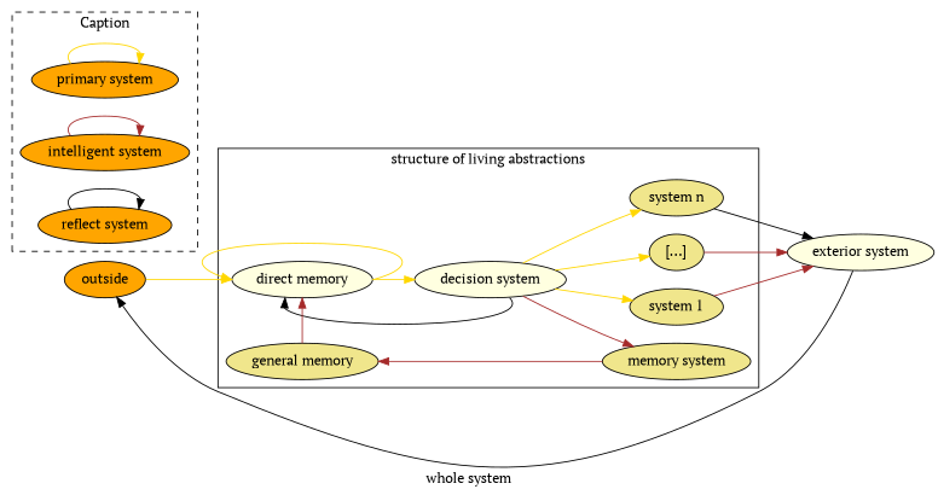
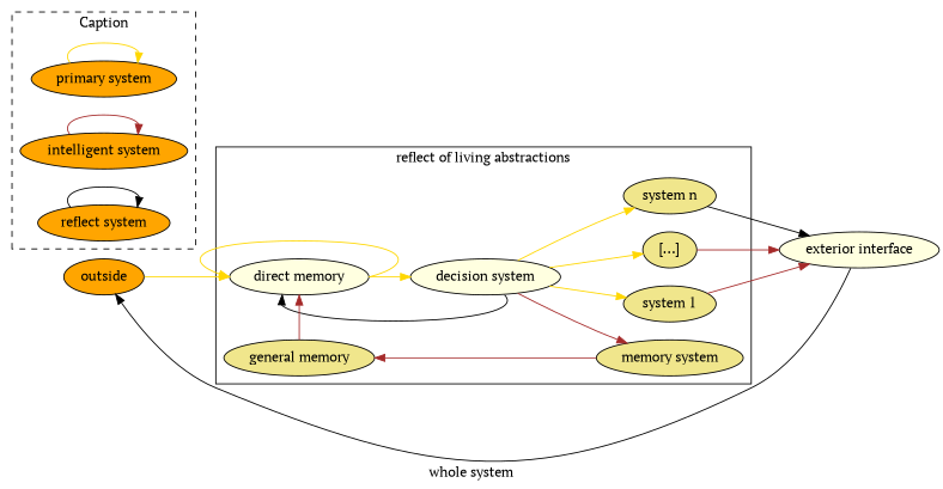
  digraph {
    fontname="PT Serif"
    label="whole system"
    rankdir=LR
    node [fillcolor=khaki fontname="PT Serif" style=filled]
    edge [color=gold fontname="PT Serif"]
    "direct memory" [fillcolor=lightyellow]
    "decision system" [fillcolor=lightyellow]
    "system 1"
    "[...]"
    "system n"
    outside [fillcolor=orange]
    "memory system"
    "general memory"
    "primary system" [fillcolor=orange]
    "intelligent system" [fillcolor=orange]
    "reflect system" [fillcolor=orange]
-   "exterior interface" [fillcolor=lightyellow label="exterior system"]
+   "exterior interface" [fillcolor=lightyellow]
    subgraph sub_1 {
      "direct memory"
      "decision system"
      "system 1"
      "[...]"
      "system n"
      outside
    }
    subgraph sub_2 {
      "direct memory"
      "decision system"
      "memory system"
      "general memory"
    }
    subgraph sub_3 {
      "direct memory"
      "decision system"
    }
    subgraph cluster_4 {
-     label="structure of living abstractions"
+     label="reflect of living abstractions"
      "direct memory"
      "decision system"
      "system 1"
      "[...]"
      "system n"
      "memory system"
      "general memory"
    }
    subgraph cluster_5 {
      label=Caption
      style=dashed
      "primary system"
      "intelligent system"
      "reflect system"
    }
    "direct memory" -> "direct memory" [headport=w tailport=e]
    "direct memory" -> "decision system"
    "decision system" -> "direct memory" [color=black headport=sw tailport=se]
    "decision system" -> "system 1"
    "decision system" -> "[...]"
    "decision system" -> "system n"
    "decision system" -> "memory system" [color=brown]
    "system 1" -> "exterior interface" [color=brown]
    "[...]" -> "exterior interface" [color=brown]
    "system n" -> "exterior interface" [color=black]
    outside -> "direct memory"
    "memory system" -> "general memory" [color=brown constraint=false]
    "general memory" -> "direct memory" [color=brown constraint=false]
    "primary system" -> "primary system"
    "intelligent system" -> "intelligent system" [color=brown]
    "reflect system" -> "reflect system" [color=black]
    "exterior interface" -> outside [color=black constraint=false]
  }
